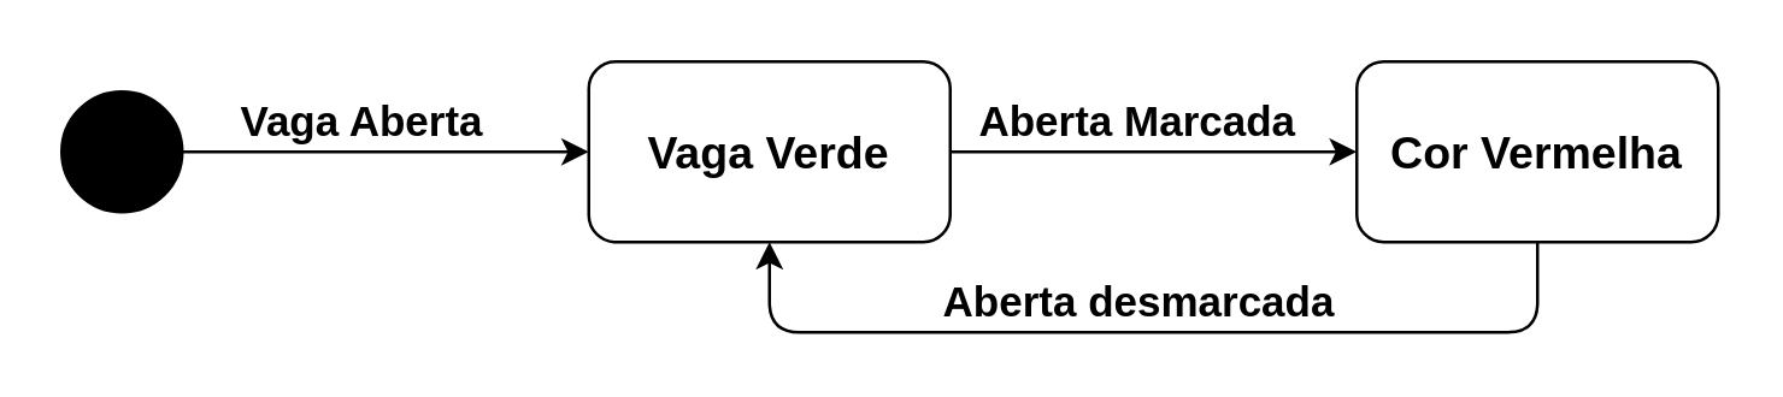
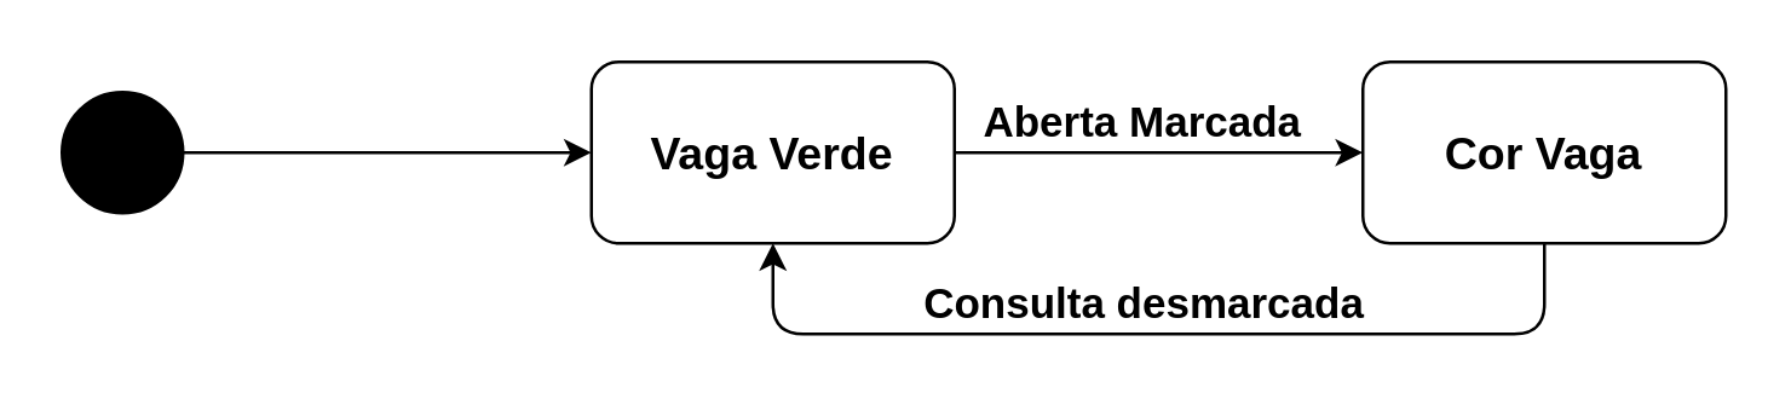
  <mxCell id="0" />
  <mxCell id="1" parent="0" />
  <mxCell id="2" value="" style="rounded=1;whiteSpace=wrap;html=1;" vertex="1" parent="1"><mxGeometry x="195" y="20" width="120" height="60" as="geometry" /></mxCell>
  <mxCell id="3" value="&lt;b&gt;&lt;font style=&quot;font-size: 15px&quot;&gt;Vaga Verde&lt;/font&gt;&lt;/b&gt;" style="text;html=1;strokeColor=none;fillColor=none;align=center;verticalAlign=middle;whiteSpace=wrap;rounded=0;" vertex="1" parent="1"><mxGeometry x="195" y="40" width="120" height="20" as="geometry" /></mxCell>
  <mxCell id="4" value="" style="endArrow=classic;html=1;exitX=1;exitY=0.5;exitDx=0;exitDy=0;entryX=0;entryY=0.5;entryDx=0;entryDy=0;" edge="1" parent="1" source="3" target="5"><mxGeometry width="50" height="50" relative="1" as="geometry"><mxPoint x="325" y="260" as="sourcePoint" /><mxPoint x="40" y="320" as="targetPoint" /></mxGeometry></mxCell>
  <mxCell id="5" value="" style="rounded=1;whiteSpace=wrap;html=1;" vertex="1" parent="1"><mxGeometry x="450" y="20" width="120" height="60" as="geometry" /></mxCell>
- <mxCell id="6" value="&lt;b&gt;&lt;font style=&quot;font-size: 15px&quot;&gt;Cor Vermelha&lt;/font&gt;&lt;/b&gt;" style="text;html=1;strokeColor=none;fillColor=none;align=center;verticalAlign=middle;whiteSpace=wrap;rounded=0;" vertex="1" parent="1"><mxGeometry x="450" y="40" width="120" height="20" as="geometry" /></mxCell>
+ <mxCell id="6" value="&lt;b&gt;&lt;font style=&quot;font-size: 15px&quot;&gt;Cor Vaga&lt;/font&gt;&lt;/b&gt;" style="text;html=1;strokeColor=none;fillColor=none;align=center;verticalAlign=middle;whiteSpace=wrap;rounded=0;" vertex="1" parent="1"><mxGeometry x="450" y="40" width="120" height="20" as="geometry" /></mxCell>
  <mxCell id="7" value="" style="endArrow=classic;html=1;exitX=1;exitY=0.5;exitDx=0;exitDy=0;" edge="1" parent="1" source="8" target="2"><mxGeometry width="50" height="50" relative="1" as="geometry"><mxPoint x="41" y="70" as="sourcePoint" /><mxPoint x="145" y="180" as="targetPoint" /></mxGeometry></mxCell>
  <mxCell id="8" value="" style="ellipse;whiteSpace=wrap;html=1;aspect=fixed;fillColor=#000000;" vertex="1" parent="1"><mxGeometry x="20" y="30" width="40" height="40" as="geometry" /></mxCell>
  <mxCell id="9" value="" style="endArrow=classic;html=1;exitX=0.5;exitY=1;exitDx=0;exitDy=0;entryX=0.5;entryY=1;entryDx=0;entryDy=0;" edge="1" parent="1" source="5" target="2"><mxGeometry width="50" height="50" relative="1" as="geometry"><mxPoint x="325" y="350" as="sourcePoint" /><mxPoint x="375" y="300" as="targetPoint" /><Array as="points"><mxPoint x="510" y="110" /><mxPoint x="365" y="110" /><mxPoint x="255" y="110" /></Array></mxGeometry></mxCell>
- <mxCell id="10" value="&lt;b&gt;&lt;font style=&quot;font-size: 14px&quot;&gt;Vaga Aberta&lt;/font&gt;&lt;/b&gt;" style="text;html=1;strokeColor=none;fillColor=none;align=center;verticalAlign=middle;whiteSpace=wrap;rounded=0;" vertex="1" parent="1"><mxGeometry x="60" y="30" width="120" height="20" as="geometry" /></mxCell>
  <mxCell id="11" value="&lt;span style=&quot;font-size: 14px&quot;&gt;&lt;b&gt;Aberta Marcada&lt;/b&gt;&lt;/span&gt;" style="text;html=1;strokeColor=none;fillColor=none;align=center;verticalAlign=middle;whiteSpace=wrap;rounded=0;" vertex="1" parent="1"><mxGeometry x="315" y="30" width="125" height="20" as="geometry" /></mxCell>
- <mxCell id="12" value="&lt;span style=&quot;font-size: 14px&quot;&gt;&lt;b&gt;Aberta desmarcada&lt;/b&gt;&lt;/span&gt;" style="text;html=1;strokeColor=none;fillColor=none;align=center;verticalAlign=middle;whiteSpace=wrap;rounded=0;" vertex="1" parent="1"><mxGeometry x="287.5" y="90" width="180" height="20" as="geometry" /></mxCell>
+ <mxCell id="12" value="&lt;span style=&quot;font-size: 14px&quot;&gt;&lt;b&gt;Consulta desmarcada&lt;/b&gt;&lt;/span&gt;" style="text;html=1;strokeColor=none;fillColor=none;align=center;verticalAlign=middle;whiteSpace=wrap;rounded=0;" vertex="1" parent="1"><mxGeometry x="287.5" y="90" width="180" height="20" as="geometry" /></mxCell>
